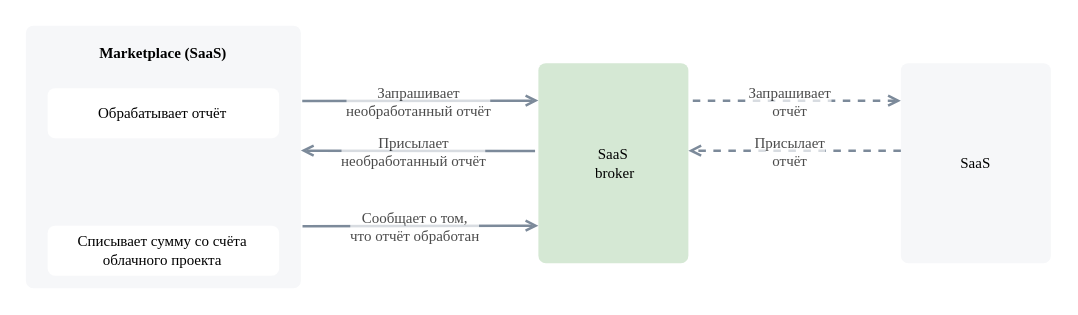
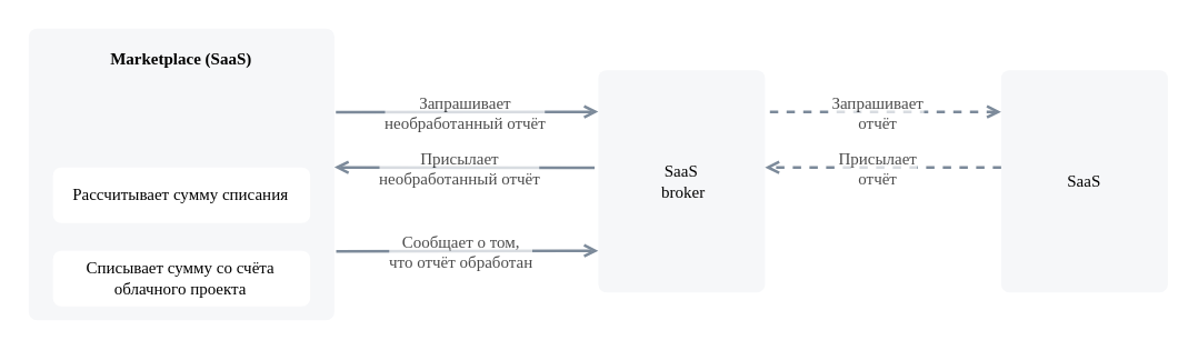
  <mxCell id="0" />
  <mxCell id="1" parent="0" />
- <mxCell id="2" value="SaaS&lt;br style=&quot;border-color: var(--border-color);&quot;&gt;&amp;nbsp;broker" style="rounded=1;whiteSpace=wrap;html=1;fontFamily=VK Sans Display;strokeColor=none;arcsize=12;fillColor=#d5e8d4;spacing=0;spacingTop=12;spacingBottom=12;arcSize=12;absoluteArcSize=1;strokeWidth=1;" parent="1" vertex="1"><mxGeometry x="430" y="50" width="120" height="160" as="geometry" /></mxCell>
+ <mxCell id="2" value="SaaS&lt;br style=&quot;border-color: var(--border-color);&quot;&gt;&amp;nbsp;broker" style="rounded=1;whiteSpace=wrap;html=1;fontFamily=VK Sans Display;strokeColor=none;arcsize=12;fillColor=#F6F7F9;spacing=0;spacingTop=12;spacingBottom=12;arcSize=12;absoluteArcSize=1;strokeWidth=1;" parent="1" vertex="1"><mxGeometry x="430" y="50" width="120" height="160" as="geometry" /></mxCell>
  <mxCell id="3" value="SaaS" style="rounded=1;whiteSpace=wrap;html=1;fontFamily=VK Sans Display;strokeColor=none;arcsize=12;fillColor=#F6F7F9;spacing=0;spacingTop=12;spacingBottom=12;arcSize=12;absoluteArcSize=1;strokeWidth=1;" parent="1" vertex="1"><mxGeometry x="720" y="50" width="120" height="160" as="geometry" /></mxCell>
  <mxCell id="4" value="" style="endArrow=none;html=1;fontFamily=VK Sans Display;fontColor=#212121;rounded=0;strokeColor=#7C8A9A;endFill=0;strokeWidth=2;arcSize=8;startArrow=open;startFill=0;dashed=1;" parent="1" edge="1"><mxGeometry width="50" height="50" relative="1" as="geometry"><mxPoint x="720" y="80" as="sourcePoint" /><mxPoint x="550" y="80" as="targetPoint" /></mxGeometry></mxCell>
  <mxCell id="5" value="Запрашивает&lt;br&gt;отчёт" style="edgeLabel;html=1;align=center;verticalAlign=middle;resizable=0;points=[];fontSize=12;fontFamily=VK Sans Display;textOpacity=70;" parent="4" vertex="1" connectable="0"><mxGeometry x="0.179" y="4" relative="1" as="geometry"><mxPoint x="10" y="-4" as="offset" /></mxGeometry></mxCell>
  <mxCell id="6" value="" style="endArrow=none;html=1;fontFamily=VK Sans Display;fontColor=#212121;rounded=0;strokeColor=#7C8A9A;endFill=0;strokeWidth=2;arcSize=8;startArrow=open;startFill=0;entryX=1.005;entryY=0.287;entryDx=0;entryDy=0;entryPerimeter=0;" parent="1" target="10" edge="1"><mxGeometry width="50" height="50" relative="1" as="geometry"><mxPoint x="430" y="80" as="sourcePoint" /><mxPoint x="260" y="69.5" as="targetPoint" /></mxGeometry></mxCell>
  <mxCell id="7" value="&lt;font style=&quot;font-size: 12px;&quot;&gt;Запрашивает &lt;br style=&quot;font-size: 12px;&quot;&gt;необработанный отчёт&lt;br&gt;&lt;/font&gt;" style="edgeLabel;html=1;align=center;verticalAlign=middle;resizable=0;points=[];fontFamily=VK Sans Display;textOpacity=70;fontSize=12;" parent="6" vertex="1" connectable="0"><mxGeometry x="0.276" relative="1" as="geometry"><mxPoint x="24" as="offset" /></mxGeometry></mxCell>
  <mxCell id="8" value="" style="endArrow=none;html=1;fontFamily=VK Sans Display;fontColor=#212121;rounded=0;strokeColor=#7C8A9A;endFill=0;strokeWidth=2;arcSize=8;startArrow=open;startFill=0;entryX=1.006;entryY=0.764;entryDx=0;entryDy=0;entryPerimeter=0;" parent="1" target="10" edge="1"><mxGeometry width="50" height="50" relative="1" as="geometry"><mxPoint x="430" y="180" as="sourcePoint" /><mxPoint x="260" y="170" as="targetPoint" /></mxGeometry></mxCell>
  <mxCell id="9" value="Сообщает о том, &lt;br&gt;что отчёт обработан" style="edgeLabel;html=1;align=center;verticalAlign=middle;resizable=0;points=[];fontFamily=VK Sans Display;textOpacity=70;fontSize=12;" parent="8" vertex="1" connectable="0"><mxGeometry x="0.276" relative="1" as="geometry"><mxPoint x="20" as="offset" /></mxGeometry></mxCell>
  <mxCell id="10" value="Marketplace (SaaS)" style="rounded=1;whiteSpace=wrap;html=1;fontFamily=VK Sans Display;strokeColor=none;arcsize=12;fillColor=#F6F7F9;spacing=10;verticalAlign=top;spacingTop=0;spacingLeft=0;spacingRight=0;fontStyle=1;arcSize=12;absoluteArcSize=1;" parent="1" vertex="1"><mxGeometry x="20" y="20" width="220" height="210" as="geometry" /></mxCell>
- <mxCell id="11" value="Обрабатывает отчёт" style="rounded=1;whiteSpace=wrap;html=1;fontFamily=VK Sans Display;strokeColor=none;arcsize=12;fillColor=#FFFFFF;spacing=0;spacingTop=12;spacingBottom=12;arcSize=12;absoluteArcSize=1;" parent="1" vertex="1"><mxGeometry x="37.39" y="70" width="185.21" height="40" as="geometry" /></mxCell>
+ <mxCell id="12" value="Рассчитывает сумму списания" style="rounded=1;whiteSpace=wrap;html=1;fontFamily=VK Sans Display;strokeColor=none;arcsize=12;fillColor=#FFFFFF;spacing=0;spacingTop=12;spacingBottom=12;arcSize=12;absoluteArcSize=1;" parent="1" vertex="1"><mxGeometry x="37.39" y="120" width="185.21" height="40" as="geometry" /></mxCell>
  <mxCell id="13" value="Списывает сумму со счёта облачного проекта" style="rounded=1;whiteSpace=wrap;html=1;fontFamily=VK Sans Display;strokeColor=none;arcsize=12;fillColor=#FFFFFF;spacing=0;spacingTop=12;spacingBottom=12;arcSize=12;absoluteArcSize=1;" parent="1" vertex="1"><mxGeometry x="37.4" y="180" width="185.21" height="40" as="geometry" /></mxCell>
  <mxCell id="14" value="" style="endArrow=open;html=1;fontFamily=VK Sans Display;fontColor=#212121;rounded=0;strokeColor=#7C8A9A;endFill=0;strokeWidth=2;arcSize=8;startArrow=none;startFill=0;exitX=0;exitY=0.25;exitDx=0;exitDy=0;" parent="1" edge="1"><mxGeometry width="50" height="50" relative="1" as="geometry"><mxPoint x="427.36" y="120.28" as="sourcePoint" /><mxPoint x="240" y="120" as="targetPoint" /></mxGeometry></mxCell>
  <mxCell id="15" value="&lt;font style=&quot;font-size: 12px;&quot;&gt;Присылает&lt;br style=&quot;font-size: 12px;&quot;&gt;необработанный отчёт&lt;br&gt;&lt;/font&gt;" style="edgeLabel;html=1;align=center;verticalAlign=middle;resizable=0;points=[];fontFamily=VK Sans Display;textOpacity=70;fontSize=12;" parent="14" vertex="1" connectable="0"><mxGeometry x="0.276" relative="1" as="geometry"><mxPoint x="22" as="offset" /></mxGeometry></mxCell>
  <mxCell id="16" value="" style="endArrow=open;html=1;fontFamily=VK Sans Display;fontColor=#212121;rounded=0;strokeColor=#7C8A9A;endFill=0;strokeWidth=2;arcSize=8;startArrow=none;startFill=0;exitX=0;exitY=0.5;exitDx=0;exitDy=0;entryX=1;entryY=0.5;entryDx=0;entryDy=0;dashed=1;" parent="1" edge="1"><mxGeometry width="50" height="50" relative="1" as="geometry"><mxPoint x="720" y="120" as="sourcePoint" /><mxPoint x="550" y="120" as="targetPoint" /></mxGeometry></mxCell>
  <mxCell id="17" value="Присылает &lt;br&gt;отчёт" style="edgeLabel;html=1;align=center;verticalAlign=middle;resizable=0;points=[];fontSize=12;fontFamily=VK Sans Display;textOpacity=70;" parent="16" vertex="1" connectable="0"><mxGeometry x="0.179" y="4" relative="1" as="geometry"><mxPoint x="10" y="-4" as="offset" /></mxGeometry></mxCell>
